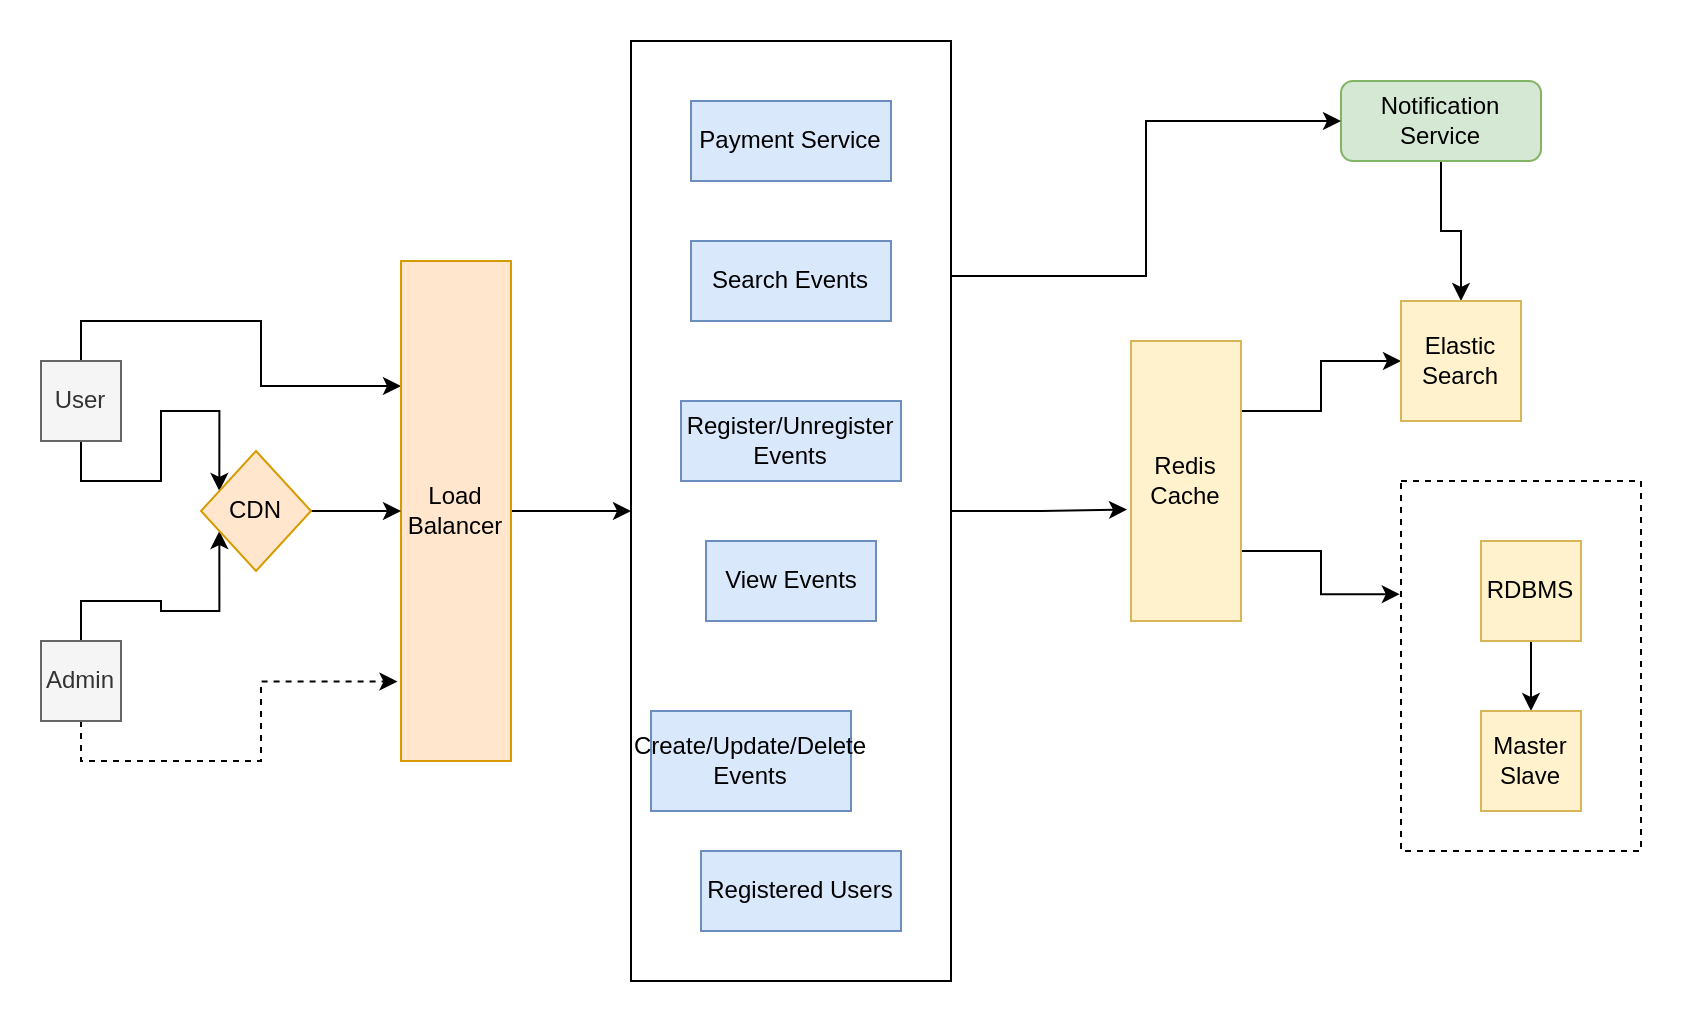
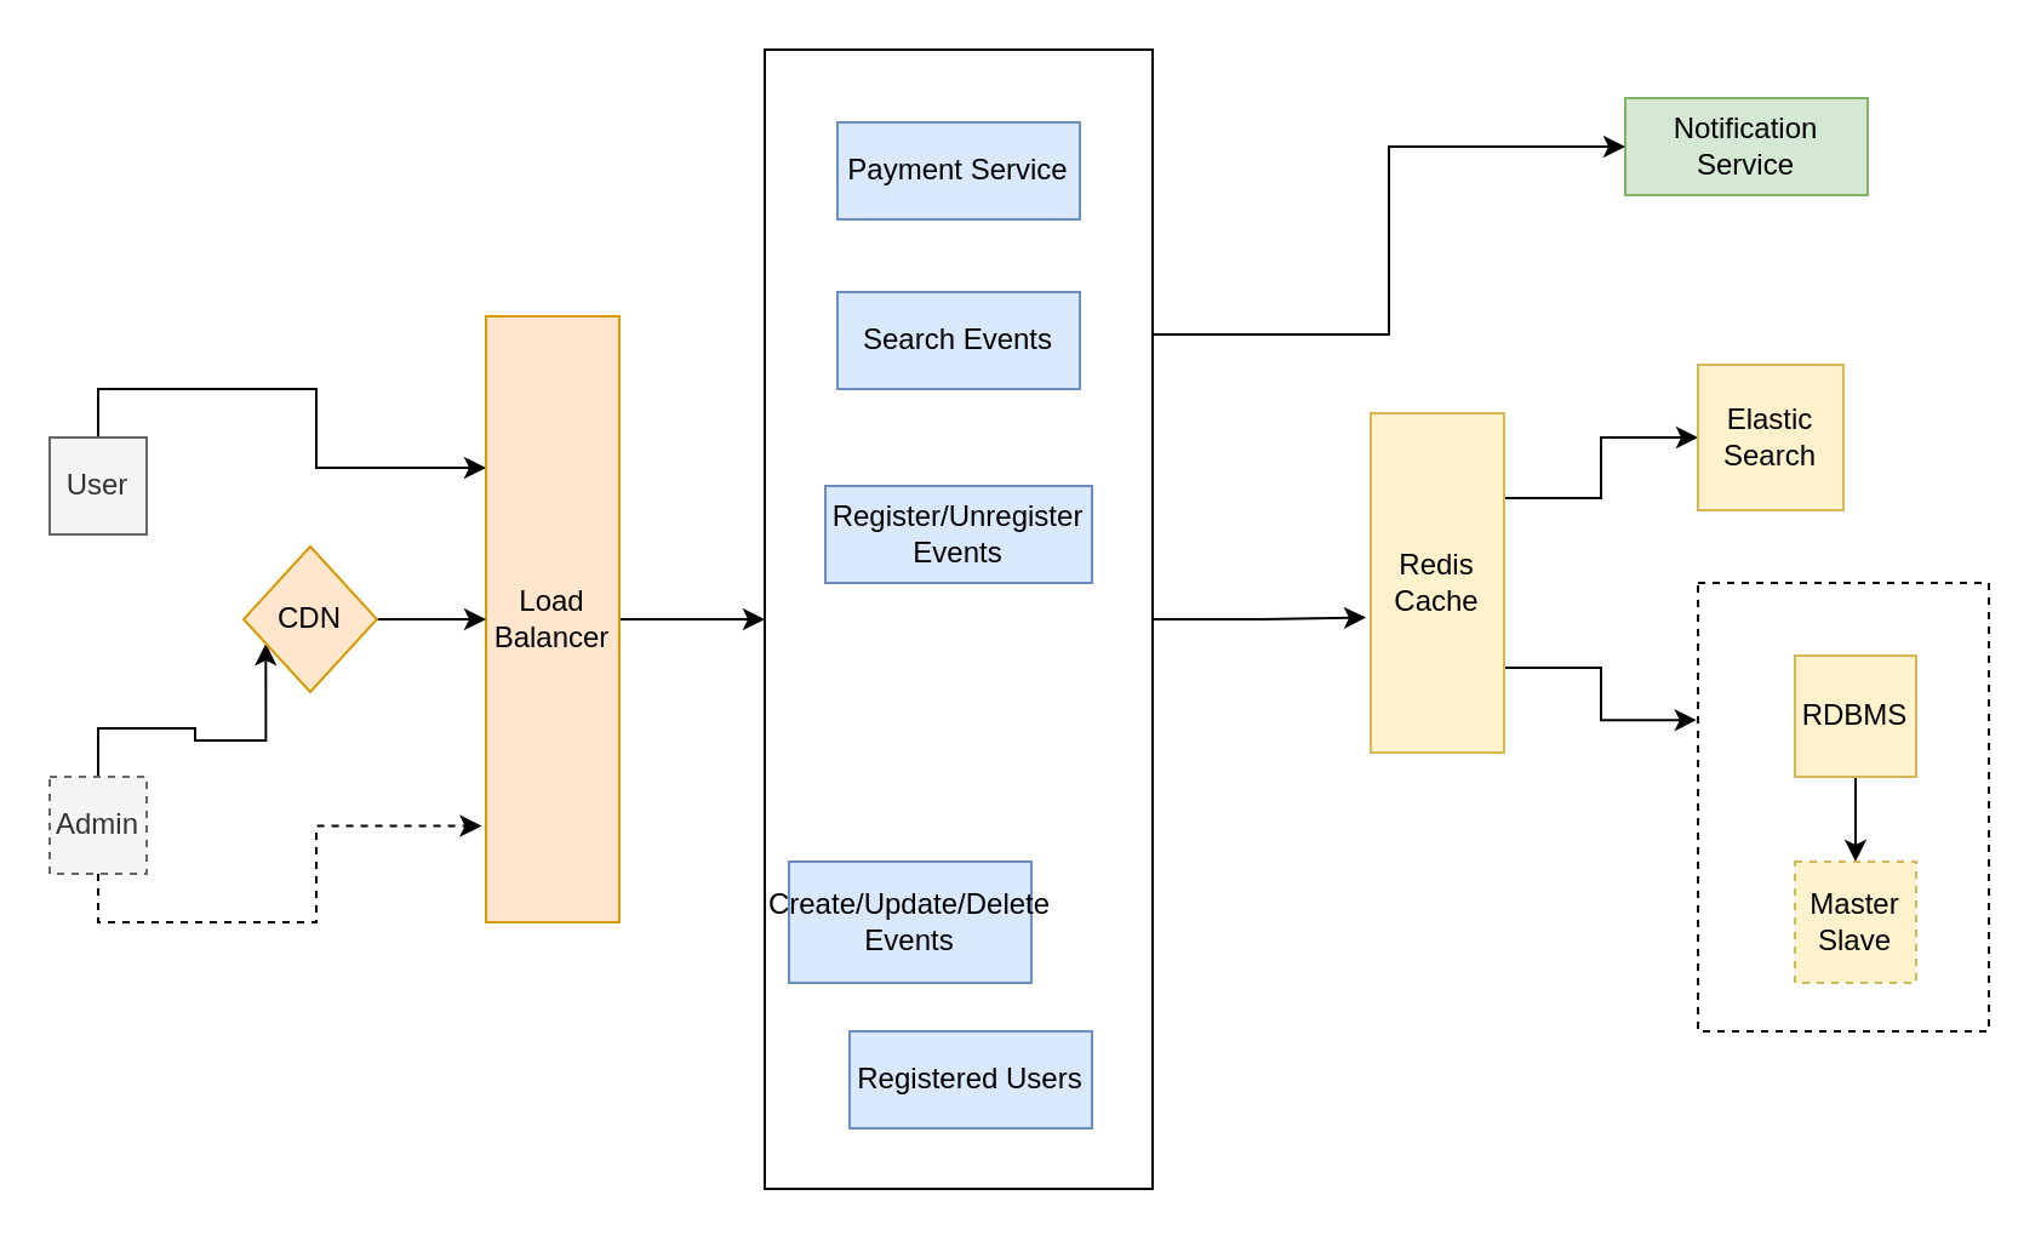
  <mxCell id="0" />
  <mxCell id="1" parent="0" />
  <mxCell id="2" style="edgeStyle=orthogonalEdgeStyle;rounded=0;orthogonalLoop=1;jettySize=auto;html=1;exitX=0.5;exitY=0;exitDx=0;exitDy=0;entryX=0;entryY=0.25;entryDx=0;entryDy=0;" edge="1" parent="1" source="4" target="22"><mxGeometry relative="1" as="geometry" /></mxCell>
- <mxCell id="3" style="edgeStyle=orthogonalEdgeStyle;rounded=0;orthogonalLoop=1;jettySize=auto;html=1;exitX=0.5;exitY=1;exitDx=0;exitDy=0;entryX=0;entryY=0.25;entryDx=0;entryDy=0;" edge="1" parent="1" source="4" target="28"><mxGeometry relative="1" as="geometry" /></mxCell>
  <mxCell id="4" value="User" style="rounded=0;whiteSpace=wrap;html=1;fillColor=#f5f5f5;fontColor=#333333;strokeColor=#666666;" vertex="1" parent="1"><mxGeometry x="20" y="180" width="40" height="40" as="geometry" /></mxCell>
  <mxCell id="5" style="edgeStyle=orthogonalEdgeStyle;rounded=0;orthogonalLoop=1;jettySize=auto;html=1;entryX=-0.032;entryY=0.841;entryDx=0;entryDy=0;entryPerimeter=0;exitX=0.5;exitY=1;exitDx=0;exitDy=0;dashed=1;" edge="1" parent="1" source="7" target="22"><mxGeometry relative="1" as="geometry"><mxPoint x="60" y="380" as="sourcePoint" /></mxGeometry></mxCell>
  <mxCell id="6" style="edgeStyle=orthogonalEdgeStyle;rounded=0;orthogonalLoop=1;jettySize=auto;html=1;exitX=0.5;exitY=0;exitDx=0;exitDy=0;entryX=0;entryY=0.75;entryDx=0;entryDy=0;" edge="1" parent="1" source="7" target="28"><mxGeometry relative="1" as="geometry" /></mxCell>
- <mxCell id="7" value="Admin" style="rounded=0;whiteSpace=wrap;html=1;fillColor=#f5f5f5;fontColor=#333333;strokeColor=#666666;" vertex="1" parent="1"><mxGeometry x="20" y="320" width="40" height="40" as="geometry" /></mxCell>
+ <mxCell id="7" value="Admin" style="rounded=0;whiteSpace=wrap;html=1;fillColor=#f5f5f5;fontColor=#333333;strokeColor=#666666;dashed=1;" vertex="1" parent="1"><mxGeometry x="20" y="320" width="40" height="40" as="geometry" /></mxCell>
  <mxCell id="8" value="Create/Update/Delete Events" style="rounded=0;whiteSpace=wrap;html=1;fillColor=#dae8fc;strokeColor=#6c8ebf;" vertex="1" parent="1"><mxGeometry x="325" y="355" width="100" height="50" as="geometry" /></mxCell>
  <mxCell id="9" value="Search Events" style="rounded=0;whiteSpace=wrap;html=1;fillColor=#dae8fc;strokeColor=#6c8ebf;" vertex="1" parent="1"><mxGeometry x="345" y="120" width="100" height="40" as="geometry" /></mxCell>
  <mxCell id="10" value="Register/Unregister Events" style="rounded=0;whiteSpace=wrap;html=1;fillColor=#dae8fc;strokeColor=#6c8ebf;" vertex="1" parent="1"><mxGeometry x="340" y="200" width="110" height="40" as="geometry" /></mxCell>
- <mxCell id="11" style="edgeStyle=orthogonalEdgeStyle;rounded=0;orthogonalLoop=1;jettySize=auto;html=1;exitX=0.5;exitY=1;exitDx=0;exitDy=0;entryX=0.5;entryY=0;entryDx=0;entryDy=0;" edge="1" parent="1" source="12" target="19"><mxGeometry relative="1" as="geometry" /></mxCell>
- <mxCell id="12" value="Notification Service" style="whiteSpace=wrap;html=1;fillColor=#d5e8d4;strokeColor=#82b366;rounded=1;" vertex="1" parent="1"><mxGeometry x="670" y="40" width="100" height="40" as="geometry" /></mxCell>
+ <mxCell id="12" value="Notification Service" style="rounded=0;whiteSpace=wrap;html=1;fillColor=#d5e8d4;strokeColor=#82b366;" vertex="1" parent="1"><mxGeometry x="670" y="40" width="100" height="40" as="geometry" /></mxCell>
  <mxCell id="13" value="Registered Users" style="rounded=0;whiteSpace=wrap;html=1;fillColor=#dae8fc;strokeColor=#6c8ebf;" vertex="1" parent="1"><mxGeometry x="350" y="425" width="100" height="40" as="geometry" /></mxCell>
  <mxCell id="14" style="edgeStyle=orthogonalEdgeStyle;rounded=0;orthogonalLoop=1;jettySize=auto;html=1;exitX=1;exitY=0.25;exitDx=0;exitDy=0;entryX=0;entryY=0.5;entryDx=0;entryDy=0;" edge="1" parent="1" source="16" target="19"><mxGeometry relative="1" as="geometry" /></mxCell>
  <mxCell id="15" style="edgeStyle=orthogonalEdgeStyle;rounded=0;orthogonalLoop=1;jettySize=auto;html=1;exitX=1;exitY=0.75;exitDx=0;exitDy=0;entryX=-0.005;entryY=0.306;entryDx=0;entryDy=0;entryPerimeter=0;" edge="1" parent="1" source="16" target="29"><mxGeometry relative="1" as="geometry" /></mxCell>
  <mxCell id="16" value="Redis Cache" style="rounded=0;whiteSpace=wrap;html=1;fillColor=#fff2cc;strokeColor=#d6b656;" vertex="1" parent="1"><mxGeometry x="565" y="170" width="55" height="140" as="geometry" /></mxCell>
  <mxCell id="17" style="edgeStyle=orthogonalEdgeStyle;rounded=0;orthogonalLoop=1;jettySize=auto;html=1;exitX=0.5;exitY=1;exitDx=0;exitDy=0;" edge="1" parent="1" source="18" target="20"><mxGeometry relative="1" as="geometry" /></mxCell>
  <mxCell id="18" value="RDBMS" style="whiteSpace=wrap;html=1;aspect=fixed;fillColor=#fff2cc;strokeColor=#d6b656;" vertex="1" parent="1"><mxGeometry x="740" y="270" width="50" height="50" as="geometry" /></mxCell>
  <mxCell id="19" value="Elastic Search" style="whiteSpace=wrap;html=1;aspect=fixed;fillColor=#fff2cc;strokeColor=#d6b656;" vertex="1" parent="1"><mxGeometry x="700" y="150" width="60" height="60" as="geometry" /></mxCell>
- <mxCell id="20" value="Master&lt;br&gt;&lt;div&gt;Slave&lt;/div&gt;" style="whiteSpace=wrap;html=1;aspect=fixed;fillColor=#fff2cc;strokeColor=#d6b656;" vertex="1" parent="1"><mxGeometry x="740" y="355" width="50" height="50" as="geometry" /></mxCell>
+ <mxCell id="20" value="Master&lt;br&gt;&lt;div&gt;Slave&lt;/div&gt;" style="whiteSpace=wrap;html=1;aspect=fixed;fillColor=#fff2cc;strokeColor=#d6b656;dashed=1;" vertex="1" parent="1"><mxGeometry x="740" y="355" width="50" height="50" as="geometry" /></mxCell>
  <mxCell id="21" style="edgeStyle=orthogonalEdgeStyle;rounded=0;orthogonalLoop=1;jettySize=auto;html=1;exitX=1;exitY=0.5;exitDx=0;exitDy=0;entryX=0;entryY=0.5;entryDx=0;entryDy=0;" edge="1" parent="1" source="22" target="26"><mxGeometry relative="1" as="geometry" /></mxCell>
  <mxCell id="22" value="Load Balancer" style="rounded=0;whiteSpace=wrap;html=1;fillColor=#ffe6cc;strokeColor=#d79b00;" vertex="1" parent="1"><mxGeometry x="200" y="130" width="55" height="250" as="geometry" /></mxCell>
- <mxCell id="23" value="View Events" style="rounded=0;whiteSpace=wrap;html=1;fillColor=#dae8fc;strokeColor=#6c8ebf;" vertex="1" parent="1"><mxGeometry x="352.5" y="270" width="85" height="40" as="geometry" /></mxCell>
  <mxCell id="24" style="edgeStyle=orthogonalEdgeStyle;rounded=0;orthogonalLoop=1;jettySize=auto;html=1;exitX=1;exitY=0.5;exitDx=0;exitDy=0;entryX=-0.036;entryY=0.602;entryDx=0;entryDy=0;entryPerimeter=0;" edge="1" parent="1" source="26" target="16"><mxGeometry relative="1" as="geometry" /></mxCell>
  <mxCell id="25" style="edgeStyle=orthogonalEdgeStyle;rounded=0;orthogonalLoop=1;jettySize=auto;html=1;exitX=1;exitY=0.25;exitDx=0;exitDy=0;entryX=0;entryY=0.5;entryDx=0;entryDy=0;" edge="1" parent="1" source="26" target="12"><mxGeometry relative="1" as="geometry" /></mxCell>
  <mxCell id="26" value="" style="rounded=0;whiteSpace=wrap;html=1;fillColor=none;" vertex="1" parent="1"><mxGeometry x="315" y="20" width="160" height="470" as="geometry" /></mxCell>
  <mxCell id="27" style="edgeStyle=orthogonalEdgeStyle;rounded=0;orthogonalLoop=1;jettySize=auto;html=1;exitX=1;exitY=0.5;exitDx=0;exitDy=0;entryX=0;entryY=0.5;entryDx=0;entryDy=0;" edge="1" parent="1" source="28" target="22"><mxGeometry relative="1" as="geometry" /></mxCell>
  <mxCell id="28" value="CDN" style="rhombus;whiteSpace=wrap;html=1;fillColor=#ffe6cc;strokeColor=#d79b00;" vertex="1" parent="1"><mxGeometry x="100" y="225" width="55" height="60" as="geometry" /></mxCell>
  <mxCell id="29" value="" style="verticalLabelPosition=bottom;verticalAlign=top;html=1;shape=mxgraph.basic.rect;fillColor2=none;strokeWidth=1;size=20;indent=5;fillColor=none;dashed=1;" vertex="1" parent="1"><mxGeometry x="700" y="240" width="120" height="185" as="geometry" /></mxCell>
  <mxCell id="30" value="Payment Service" style="rounded=0;whiteSpace=wrap;html=1;fillColor=#dae8fc;strokeColor=#6c8ebf;" vertex="1" parent="1"><mxGeometry x="345" y="50" width="100" height="40" as="geometry" /></mxCell>
